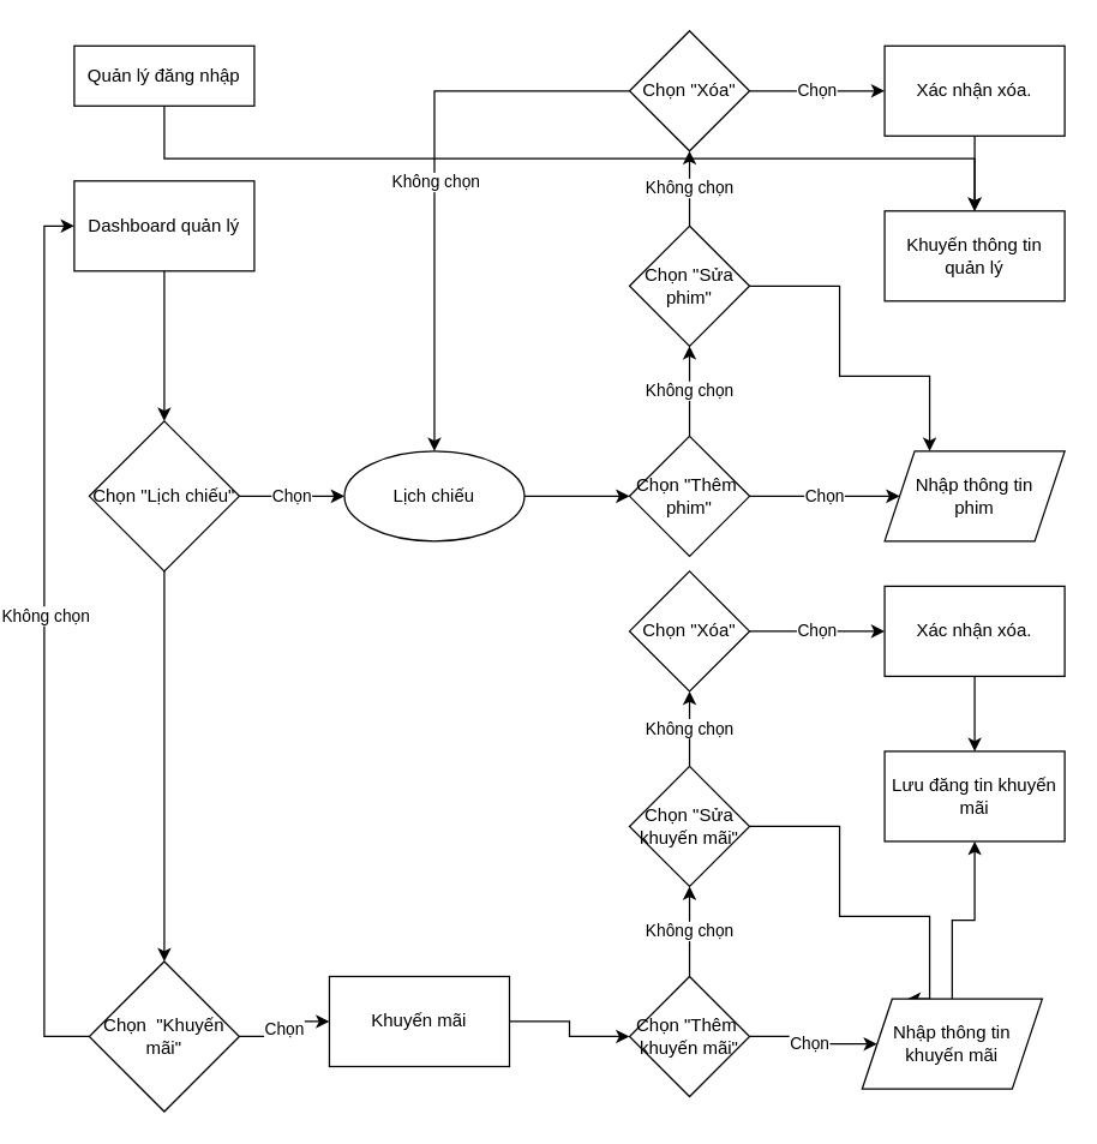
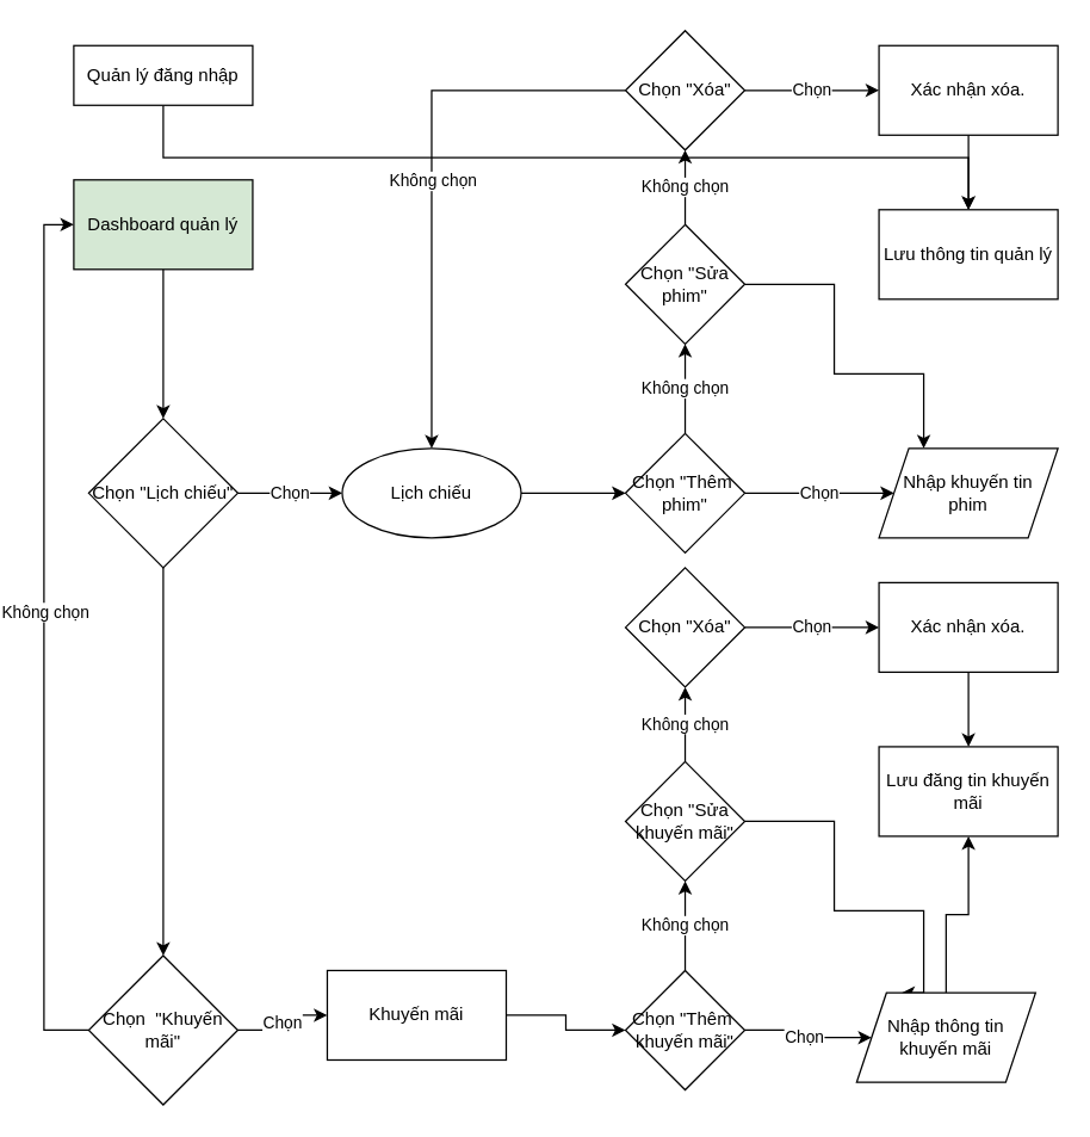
  <mxCell id="0" />
  <mxCell id="1" parent="0" />
  <mxCell id="2" style="edgeStyle=orthogonalEdgeStyle;rounded=0;orthogonalLoop=1;jettySize=auto;html=1;exitX=0.5;exitY=1;exitDx=0;exitDy=0;" parent="1" source="3" target="22" edge="1"><mxGeometry relative="1" as="geometry" /></mxCell>
  <mxCell id="3" value="Quản lý đăng nhập" style="rounded=0;whiteSpace=wrap;html=1;fontSize=12;glass=0;strokeWidth=1;shadow=0;" parent="1" vertex="1"><mxGeometry x="40" y="30" width="120" height="40" as="geometry" /></mxCell>
  <mxCell id="4" style="edgeStyle=orthogonalEdgeStyle;rounded=0;orthogonalLoop=1;jettySize=auto;html=1;entryX=0.5;entryY=0;entryDx=0;entryDy=0;" parent="1" source="5" target="8" edge="1"><mxGeometry relative="1" as="geometry" /></mxCell>
- <mxCell id="5" value="Dashboard quản lý" style="rounded=0;whiteSpace=wrap;html=1;" parent="1" vertex="1"><mxGeometry x="40" y="120" width="120" height="60" as="geometry" /></mxCell>
+ <mxCell id="5" value="Dashboard quản lý" style="rounded=0;whiteSpace=wrap;html=1;fillColor=#d5e8d4;" parent="1" vertex="1"><mxGeometry x="40" y="120" width="120" height="60" as="geometry" /></mxCell>
  <mxCell id="6" value="Chọn" style="edgeStyle=orthogonalEdgeStyle;rounded=0;orthogonalLoop=1;jettySize=auto;html=1;" parent="1" source="8" target="10" edge="1"><mxGeometry relative="1" as="geometry" /></mxCell>
  <mxCell id="7" value="" style="edgeStyle=orthogonalEdgeStyle;rounded=0;orthogonalLoop=1;jettySize=auto;html=1;" parent="1" source="8" target="28" edge="1"><mxGeometry relative="1" as="geometry" /></mxCell>
  <mxCell id="8" value="Chọn &quot;Lịch chiếu&quot;" style="rhombus;whiteSpace=wrap;html=1;" parent="1" vertex="1"><mxGeometry x="50" y="280" width="100" height="100" as="geometry" /></mxCell>
  <mxCell id="9" value="" style="edgeStyle=orthogonalEdgeStyle;rounded=0;orthogonalLoop=1;jettySize=auto;html=1;" parent="1" source="10" target="13" edge="1"><mxGeometry relative="1" as="geometry" /></mxCell>
  <mxCell id="10" value="Lịch chiếu" style="ellipse;whiteSpace=wrap;html=1;" parent="1" vertex="1"><mxGeometry x="220" y="300" width="120" height="60" as="geometry" /></mxCell>
  <mxCell id="11" value="Không chọn" style="edgeStyle=orthogonalEdgeStyle;rounded=0;orthogonalLoop=1;jettySize=auto;html=1;" parent="1" source="13" target="16" edge="1"><mxGeometry relative="1" as="geometry" /></mxCell>
  <mxCell id="12" value="Chọn" style="edgeStyle=orthogonalEdgeStyle;rounded=0;orthogonalLoop=1;jettySize=auto;html=1;" parent="1" source="13" target="21" edge="1"><mxGeometry relative="1" as="geometry" /></mxCell>
  <mxCell id="13" value="Chọn &quot;Thêm&amp;nbsp; phim&quot;" style="rhombus;whiteSpace=wrap;html=1;" parent="1" vertex="1"><mxGeometry x="410" y="290" width="80" height="80" as="geometry" /></mxCell>
  <mxCell id="14" value="Không chọn" style="edgeStyle=orthogonalEdgeStyle;rounded=0;orthogonalLoop=1;jettySize=auto;html=1;" parent="1" source="16" target="20" edge="1"><mxGeometry relative="1" as="geometry" /></mxCell>
  <mxCell id="15" style="edgeStyle=orthogonalEdgeStyle;rounded=0;orthogonalLoop=1;jettySize=auto;html=1;entryX=0.25;entryY=0;entryDx=0;entryDy=0;exitX=1;exitY=0.5;exitDx=0;exitDy=0;" parent="1" source="16" target="21" edge="1"><mxGeometry relative="1" as="geometry"><Array as="points"><mxPoint x="550" y="190" /><mxPoint x="550" y="250" /><mxPoint x="610" y="250" /></Array></mxGeometry></mxCell>
  <mxCell id="16" value="Chọn &quot;Sửa phim&quot;" style="rhombus;whiteSpace=wrap;html=1;" parent="1" vertex="1"><mxGeometry x="410" y="150" width="80" height="80" as="geometry" /></mxCell>
  <mxCell id="17" value="Chọn" style="edgeStyle=orthogonalEdgeStyle;rounded=0;orthogonalLoop=1;jettySize=auto;html=1;" parent="1" source="20" target="24" edge="1"><mxGeometry relative="1" as="geometry" /></mxCell>
  <mxCell id="18" style="edgeStyle=orthogonalEdgeStyle;rounded=0;orthogonalLoop=1;jettySize=auto;html=1;entryX=0.5;entryY=0;entryDx=0;entryDy=0;" parent="1" source="20" target="10" edge="1"><mxGeometry relative="1" as="geometry" /></mxCell>
  <mxCell id="19" value="Không chọn" style="edgeLabel;html=1;align=center;verticalAlign=middle;resizable=0;points=[];" parent="18" vertex="1" connectable="0"><mxGeometry x="-0.4" relative="1" as="geometry"><mxPoint x="-18.33" y="60" as="offset" /></mxGeometry></mxCell>
  <mxCell id="20" value="Chọn &quot;Xóa&quot;" style="rhombus;whiteSpace=wrap;html=1;" parent="1" vertex="1"><mxGeometry x="410" y="20" width="80" height="80" as="geometry" /></mxCell>
- <mxCell id="21" value="Nhập thông tin &lt;br&gt;phim" style="shape=parallelogram;perimeter=parallelogramPerimeter;whiteSpace=wrap;html=1;fixedSize=1;" parent="1" vertex="1"><mxGeometry x="580" y="300" width="120" height="60" as="geometry" /></mxCell>
- <mxCell id="22" value="Khuyến thông tin quản lý" style="whiteSpace=wrap;html=1;" parent="1" vertex="1"><mxGeometry x="580" y="140" width="120" height="60" as="geometry" /></mxCell>
+ <mxCell id="21" value="Nhập khuyến tin &lt;br&gt;phim" style="shape=parallelogram;perimeter=parallelogramPerimeter;whiteSpace=wrap;html=1;fixedSize=1;" parent="1" vertex="1"><mxGeometry x="580" y="300" width="120" height="60" as="geometry" /></mxCell>
+ <mxCell id="22" value="Lưu thông tin quản lý" style="whiteSpace=wrap;html=1;" parent="1" vertex="1"><mxGeometry x="580" y="140" width="120" height="60" as="geometry" /></mxCell>
  <mxCell id="23" value="" style="edgeStyle=orthogonalEdgeStyle;rounded=0;orthogonalLoop=1;jettySize=auto;html=1;" parent="1" source="24" target="22" edge="1"><mxGeometry relative="1" as="geometry" /></mxCell>
  <mxCell id="24" value="Xác nhận xóa." style="whiteSpace=wrap;html=1;" parent="1" vertex="1"><mxGeometry x="580" y="30" width="120" height="60" as="geometry" /></mxCell>
  <mxCell id="25" value="Chọn" style="edgeStyle=orthogonalEdgeStyle;rounded=0;orthogonalLoop=1;jettySize=auto;html=1;" parent="1" source="28" target="30" edge="1"><mxGeometry relative="1" as="geometry" /></mxCell>
  <mxCell id="26" style="edgeStyle=orthogonalEdgeStyle;rounded=0;orthogonalLoop=1;jettySize=auto;html=1;entryX=0;entryY=0.5;entryDx=0;entryDy=0;" parent="1" source="28" target="5" edge="1"><mxGeometry relative="1" as="geometry"><Array as="points"><mxPoint x="20" y="690" /><mxPoint x="20" y="150" /></Array></mxGeometry></mxCell>
  <mxCell id="27" value="Không chọn" style="edgeLabel;html=1;align=center;verticalAlign=middle;resizable=0;points=[];" parent="26" vertex="1" connectable="0"><mxGeometry x="0.29" relative="1" as="geometry"><mxPoint y="70" as="offset" /></mxGeometry></mxCell>
  <mxCell id="28" value="Chọn&amp;nbsp; &quot;Khuyến mãi&quot;" style="rhombus;whiteSpace=wrap;html=1;" parent="1" vertex="1"><mxGeometry x="50" y="640" width="100" height="100" as="geometry" /></mxCell>
  <mxCell id="29" value="" style="edgeStyle=orthogonalEdgeStyle;rounded=0;orthogonalLoop=1;jettySize=auto;html=1;" parent="1" source="30" target="33" edge="1"><mxGeometry relative="1" as="geometry" /></mxCell>
  <mxCell id="30" value="Khuyến mãi" style="whiteSpace=wrap;html=1;" parent="1" vertex="1"><mxGeometry x="210" y="650" width="120" height="60" as="geometry" /></mxCell>
  <mxCell id="31" value="Không chọn" style="edgeStyle=orthogonalEdgeStyle;rounded=0;orthogonalLoop=1;jettySize=auto;html=1;" parent="1" source="33" target="36" edge="1"><mxGeometry relative="1" as="geometry" /></mxCell>
  <mxCell id="32" value="Chọn" style="edgeStyle=orthogonalEdgeStyle;rounded=0;orthogonalLoop=1;jettySize=auto;html=1;" parent="1" source="33" target="40" edge="1"><mxGeometry relative="1" as="geometry" /></mxCell>
  <mxCell id="33" value="Chọn &quot;Thêm&amp;nbsp; khuyến mãi&quot;" style="rhombus;whiteSpace=wrap;html=1;" parent="1" vertex="1"><mxGeometry x="410" y="650" width="80" height="80" as="geometry" /></mxCell>
  <mxCell id="34" value="Không chọn" style="edgeStyle=orthogonalEdgeStyle;rounded=0;orthogonalLoop=1;jettySize=auto;html=1;" parent="1" source="36" target="38" edge="1"><mxGeometry relative="1" as="geometry" /></mxCell>
  <mxCell id="35" style="edgeStyle=orthogonalEdgeStyle;rounded=0;orthogonalLoop=1;jettySize=auto;html=1;entryX=0.25;entryY=0;entryDx=0;entryDy=0;exitX=1;exitY=0.5;exitDx=0;exitDy=0;" parent="1" source="36" target="40" edge="1"><mxGeometry relative="1" as="geometry"><Array as="points"><mxPoint x="550" y="550" /><mxPoint x="550" y="610" /><mxPoint x="610" y="610" /></Array></mxGeometry></mxCell>
  <mxCell id="36" value="Chọn &quot;Sửa khuyến mãi&quot;" style="rhombus;whiteSpace=wrap;html=1;" parent="1" vertex="1"><mxGeometry x="410" y="510" width="80" height="80" as="geometry" /></mxCell>
  <mxCell id="37" value="Chọn" style="edgeStyle=orthogonalEdgeStyle;rounded=0;orthogonalLoop=1;jettySize=auto;html=1;" parent="1" source="38" target="43" edge="1"><mxGeometry relative="1" as="geometry" /></mxCell>
  <mxCell id="38" value="Chọn &quot;Xóa&quot;" style="rhombus;whiteSpace=wrap;html=1;" parent="1" vertex="1"><mxGeometry x="410" y="380" width="80" height="80" as="geometry" /></mxCell>
  <mxCell id="39" value="" style="edgeStyle=orthogonalEdgeStyle;rounded=0;orthogonalLoop=1;jettySize=auto;html=1;" parent="1" source="40" target="41" edge="1"><mxGeometry relative="1" as="geometry" /></mxCell>
  <mxCell id="40" value="Nhập thông tin &lt;br&gt;khuyến mãi" style="shape=parallelogram;perimeter=parallelogramPerimeter;whiteSpace=wrap;html=1;fixedSize=1;" parent="1" vertex="1"><mxGeometry x="565" y="665" width="120" height="60" as="geometry" /></mxCell>
  <mxCell id="41" value="Lưu đăng tin khuyến mãi" style="whiteSpace=wrap;html=1;" parent="1" vertex="1"><mxGeometry x="580" y="500" width="120" height="60" as="geometry" /></mxCell>
  <mxCell id="42" value="" style="edgeStyle=orthogonalEdgeStyle;rounded=0;orthogonalLoop=1;jettySize=auto;html=1;" parent="1" source="43" target="41" edge="1"><mxGeometry relative="1" as="geometry" /></mxCell>
  <mxCell id="43" value="Xác nhận xóa." style="whiteSpace=wrap;html=1;" parent="1" vertex="1"><mxGeometry x="580" y="390" width="120" height="60" as="geometry" /></mxCell>
